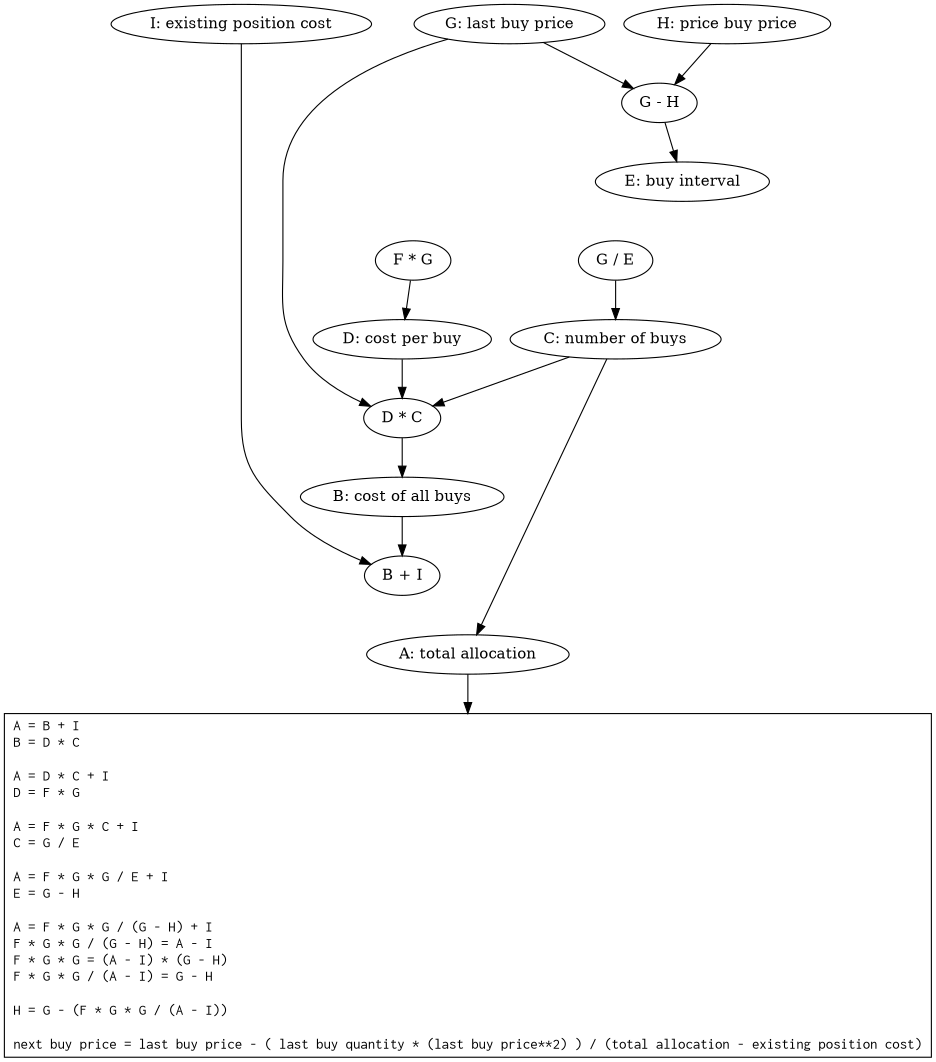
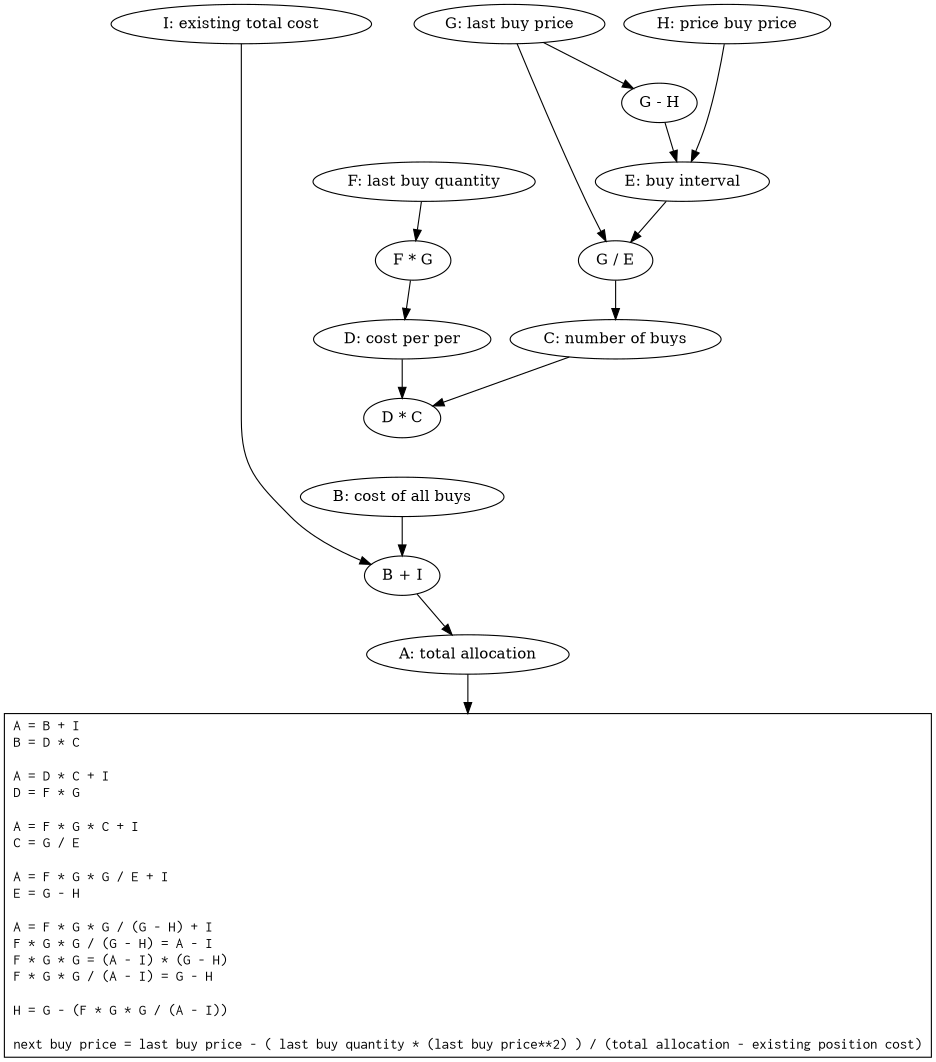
  digraph {
    n1 [label="H: price buy price"]
-   "I: existing position cost"
+   "I: existing position cost" [label="I: existing total cost"]
    "G - H"
    "B + I"
    n5 [fontname=Courier label="A = B + I\lB = D * C\l\lA = D * C + I\lD = F * G\l\lA = F * G * C + I\lC = G / E\l\lA = F * G * G / E + I\lE = G - H\l\lA = F * G * G / (G - H) + I\lF * G * G / (G - H) = A - I\lF * G * G = (A - I) * (G - H)\lF * G * G / (A - I) = G - H\l\lH = G - (F * G * G / (A - I))\l\lnext buy price = last buy price - ( last buy quantity * (last buy price**2) ) / (total allocation - existing position cost)" labeljust=l rank=max shape=polygon sides=4]
+   "F: last buy quantity"
    "F * G"
-   "D: cost per buy"
+   "D: cost per buy" [label="D: cost per per"]
    "D * C"
    "G: last buy price"
    "G / E"
    "E: buy interval"
    "C: number of buys"
    "B: cost of all buys"
    "A: total allocation"
    subgraph sub_1 {
      rank=same
      n1
      "I: existing position cost"
    }
-   n1 -> "G - H"
+   n1 -> "E: buy interval"
    "I: existing position cost" -> "B + I"
    "G - H" -> "E: buy interval"
-   "C: number of buys" -> "A: total allocation"
+   "B + I" -> "A: total allocation"
+   "F: last buy quantity" -> "F * G"
    "F * G" -> "D: cost per buy"
    "D: cost per buy" -> "D * C"
-   "D * C" -> "B: cost of all buys"
    "G: last buy price" -> "G - H"
-   "G: last buy price" -> "D * C"
+   "G: last buy price" -> "G / E"
    "G / E" -> "C: number of buys"
+   "E: buy interval" -> "G / E"
    "C: number of buys" -> "D * C"
    "B: cost of all buys" -> "B + I"
    "A: total allocation" -> n5
  }
